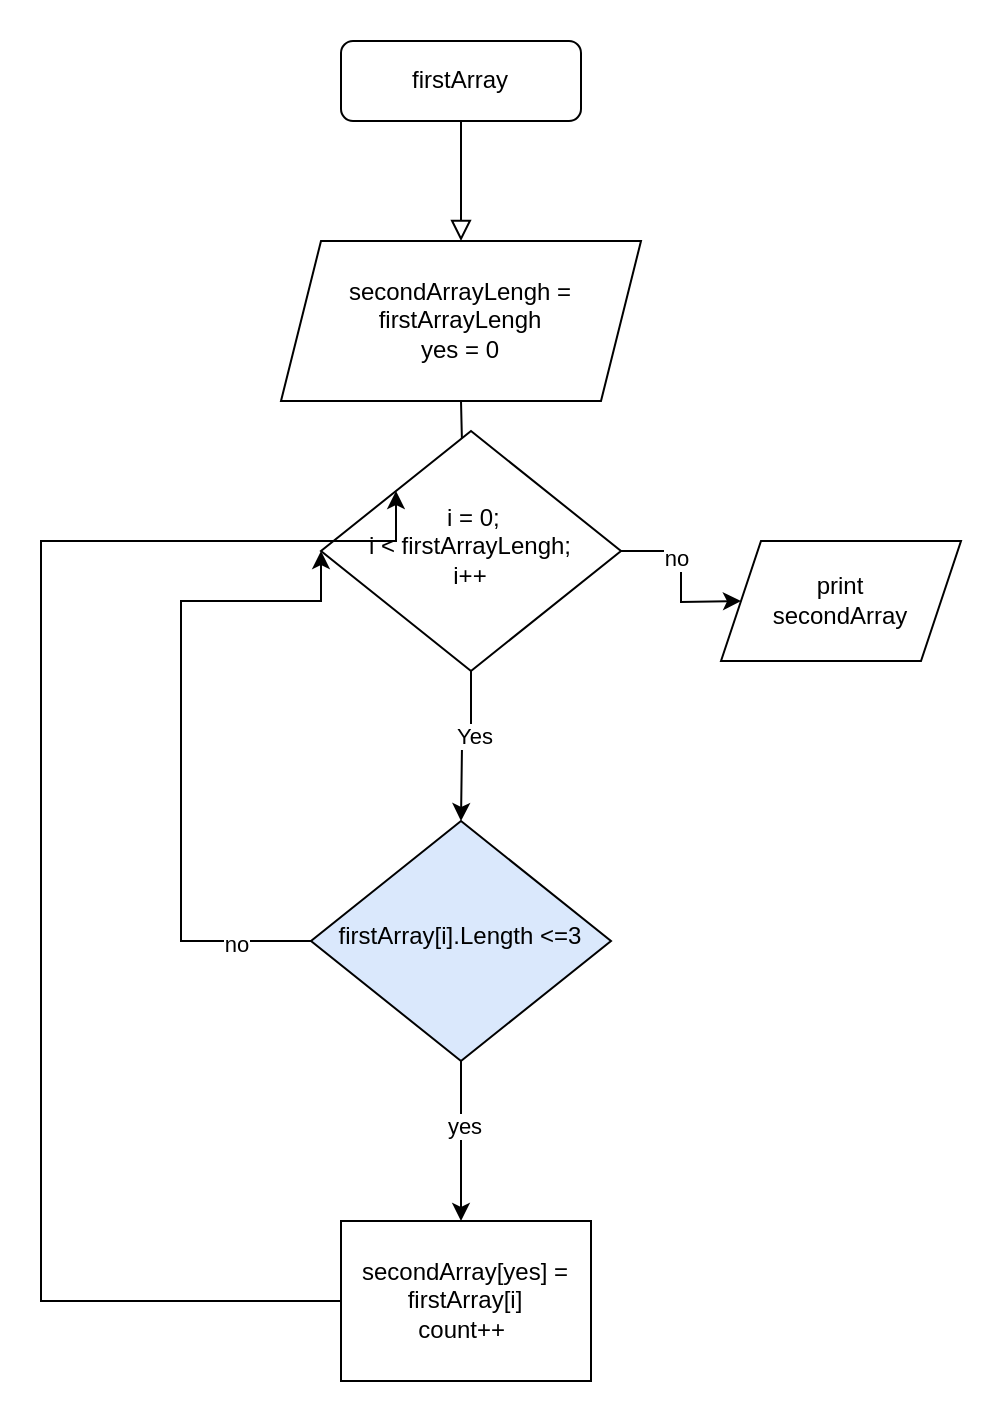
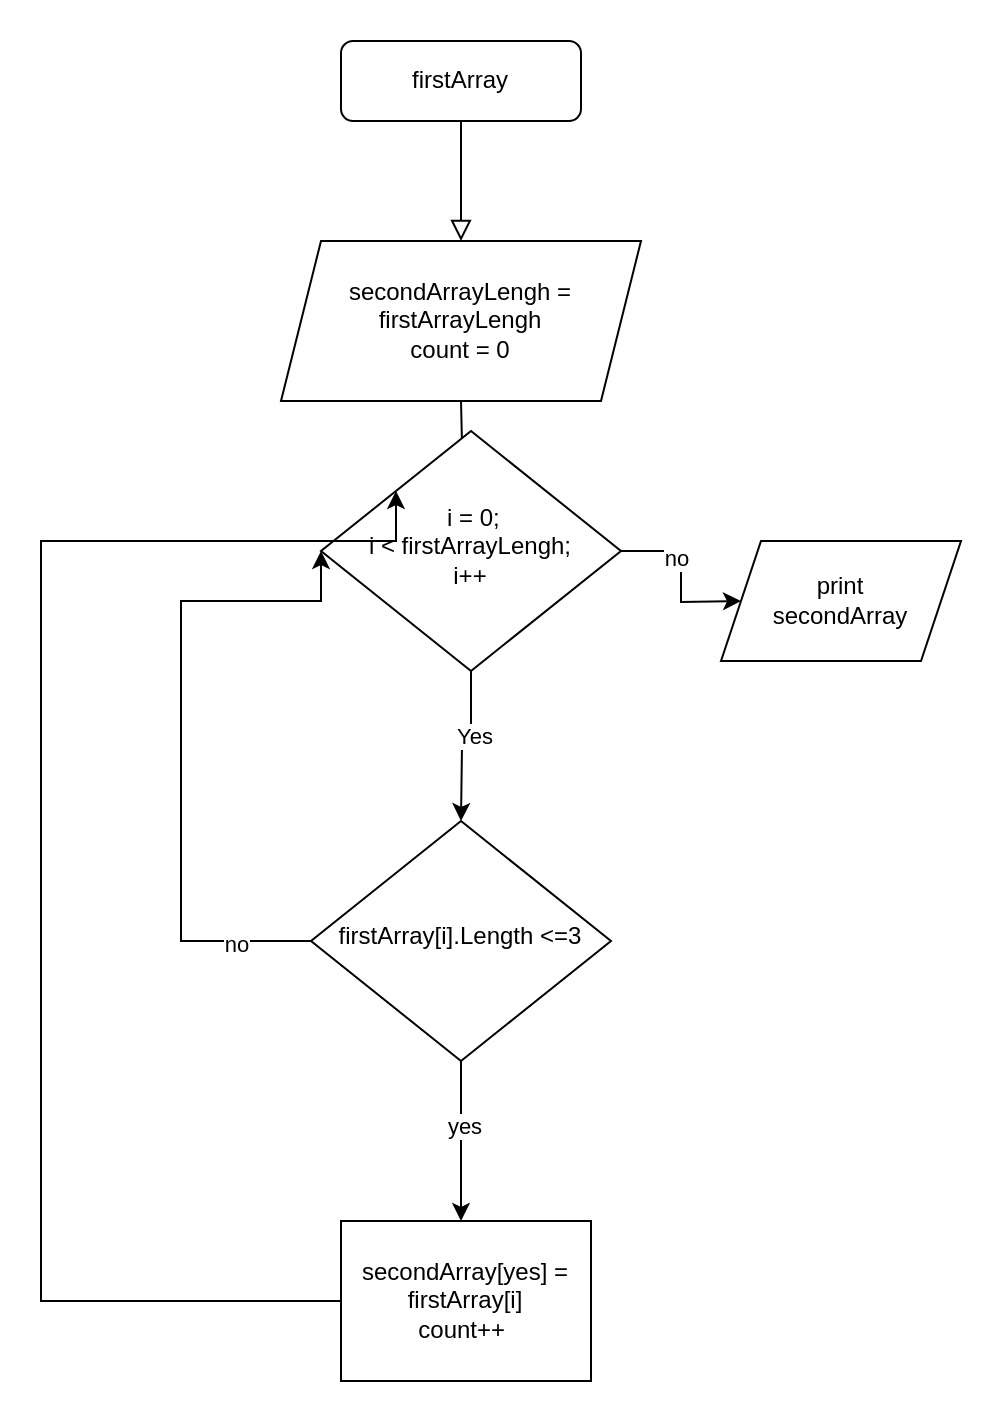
  <mxCell id="0" />
  <mxCell id="1" parent="0" />
  <mxCell id="2" value="" style="rounded=0;html=1;jettySize=auto;orthogonalLoop=1;fontSize=11;endArrow=block;endFill=0;endSize=8;strokeWidth=1;shadow=0;labelBackgroundColor=none;edgeStyle=orthogonalEdgeStyle;" parent="1" source="3" edge="1"><mxGeometry relative="1" as="geometry"><mxPoint x="230" y="120" as="targetPoint" /></mxGeometry></mxCell>
  <mxCell id="3" value="firstArray" style="rounded=1;whiteSpace=wrap;html=1;fontSize=12;glass=0;strokeWidth=1;shadow=0;" parent="1" vertex="1"><mxGeometry x="170" y="20" width="120" height="40" as="geometry" /></mxCell>
  <mxCell id="4" value="" style="rounded=0;html=1;jettySize=auto;orthogonalLoop=1;fontSize=11;endArrow=block;endFill=0;endSize=8;strokeWidth=1;shadow=0;labelBackgroundColor=none;edgeStyle=orthogonalEdgeStyle;" parent="1" target="9" edge="1"><mxGeometry y="20" relative="1" as="geometry"><mxPoint as="offset" /><mxPoint x="230" y="200" as="sourcePoint" /></mxGeometry></mxCell>
  <mxCell id="5" value="" style="edgeStyle=orthogonalEdgeStyle;rounded=0;orthogonalLoop=1;jettySize=auto;html=1;" edge="1" parent="1" source="9"><mxGeometry relative="1" as="geometry"><mxPoint x="230" y="410" as="targetPoint" /></mxGeometry></mxCell>
  <mxCell id="6" value="Yes" style="edgeLabel;html=1;align=center;verticalAlign=middle;resizable=0;points=[];" vertex="1" connectable="0" parent="5"><mxGeometry x="-0.2" y="1" relative="1" as="geometry"><mxPoint as="offset" /></mxGeometry></mxCell>
  <mxCell id="7" style="edgeStyle=orthogonalEdgeStyle;rounded=0;orthogonalLoop=1;jettySize=auto;html=1;exitX=1;exitY=0.5;exitDx=0;exitDy=0;" edge="1" parent="1" source="9"><mxGeometry relative="1" as="geometry"><mxPoint x="370" y="300" as="targetPoint" /></mxGeometry></mxCell>
  <mxCell id="8" value="no" style="edgeLabel;html=1;align=center;verticalAlign=middle;resizable=0;points=[];" vertex="1" connectable="0" parent="7"><mxGeometry x="-0.231" y="-3" relative="1" as="geometry"><mxPoint as="offset" /></mxGeometry></mxCell>
  <mxCell id="9" value="&amp;nbsp;i = 0;&lt;br&gt;i &amp;lt; firstArrayLengh;&lt;br&gt;i++" style="rhombus;whiteSpace=wrap;html=1;shadow=0;fontFamily=Helvetica;fontSize=12;align=center;strokeWidth=1;spacing=6;spacingTop=-4;" parent="1" vertex="1"><mxGeometry x="160" y="215" width="150" height="120" as="geometry" /></mxCell>
- <mxCell id="10" value="secondArrayLengh = firstArrayLengh&lt;br&gt;yes = 0" style="shape=parallelogram;perimeter=parallelogramPerimeter;whiteSpace=wrap;html=1;fixedSize=1;" vertex="1" parent="1"><mxGeometry x="140" y="120" width="180" height="80" as="geometry" /></mxCell>
+ <mxCell id="10" value="secondArrayLengh = firstArrayLengh&lt;br&gt;count = 0" style="shape=parallelogram;perimeter=parallelogramPerimeter;whiteSpace=wrap;html=1;fixedSize=1;" vertex="1" parent="1"><mxGeometry x="140" y="120" width="180" height="80" as="geometry" /></mxCell>
  <mxCell id="11" value="" style="edgeStyle=orthogonalEdgeStyle;rounded=0;orthogonalLoop=1;jettySize=auto;html=1;" edge="1" parent="1" source="15"><mxGeometry relative="1" as="geometry"><mxPoint x="230" y="610" as="targetPoint" /></mxGeometry></mxCell>
  <mxCell id="12" value="yes" style="edgeLabel;html=1;align=center;verticalAlign=middle;resizable=0;points=[];" vertex="1" connectable="0" parent="11"><mxGeometry x="-0.2" y="1" relative="1" as="geometry"><mxPoint as="offset" /></mxGeometry></mxCell>
  <mxCell id="13" style="edgeStyle=orthogonalEdgeStyle;rounded=0;orthogonalLoop=1;jettySize=auto;html=1;exitX=0;exitY=0.5;exitDx=0;exitDy=0;entryX=0;entryY=0.5;entryDx=0;entryDy=0;" edge="1" parent="1" source="15" target="9"><mxGeometry relative="1" as="geometry"><Array as="points"><mxPoint x="90" y="470" /><mxPoint x="90" y="300" /></Array></mxGeometry></mxCell>
  <mxCell id="14" value="no" style="edgeLabel;html=1;align=center;verticalAlign=middle;resizable=0;points=[];" vertex="1" connectable="0" parent="13"><mxGeometry x="-0.767" y="1" relative="1" as="geometry"><mxPoint as="offset" /></mxGeometry></mxCell>
- <mxCell id="15" value="firstArray[i].Length &amp;lt;=3" style="rhombus;whiteSpace=wrap;html=1;shadow=0;fontFamily=Helvetica;fontSize=12;align=center;strokeWidth=1;spacing=6;spacingTop=-4;fillColor=#dae8fc;" vertex="1" parent="1"><mxGeometry x="155" y="410" width="150" height="120" as="geometry" /></mxCell>
+ <mxCell id="15" value="firstArray[i].Length &amp;lt;=3" style="rhombus;whiteSpace=wrap;html=1;shadow=0;fontFamily=Helvetica;fontSize=12;align=center;strokeWidth=1;spacing=6;spacingTop=-4;" vertex="1" parent="1"><mxGeometry x="155" y="410" width="150" height="120" as="geometry" /></mxCell>
  <mxCell id="16" value="" style="edgeStyle=orthogonalEdgeStyle;rounded=0;orthogonalLoop=1;jettySize=auto;html=1;entryX=0;entryY=0;entryDx=0;entryDy=0;" edge="1" parent="1" source="17" target="9"><mxGeometry relative="1" as="geometry"><mxPoint x="90" y="650" as="targetPoint" /><Array as="points"><mxPoint x="20" y="650" /><mxPoint x="20" y="270" /></Array></mxGeometry></mxCell>
  <mxCell id="17" value="secondArray[yes] = firstArray[i]&lt;br&gt;count++&amp;nbsp;" style="rounded=0;whiteSpace=wrap;html=1;" vertex="1" parent="1"><mxGeometry x="170" y="610" width="125" height="80" as="geometry" /></mxCell>
  <mxCell id="18" value="print&lt;br&gt;secondArray" style="shape=parallelogram;perimeter=parallelogramPerimeter;whiteSpace=wrap;html=1;fixedSize=1;" vertex="1" parent="1"><mxGeometry x="360" y="270" width="120" height="60" as="geometry" /></mxCell>
